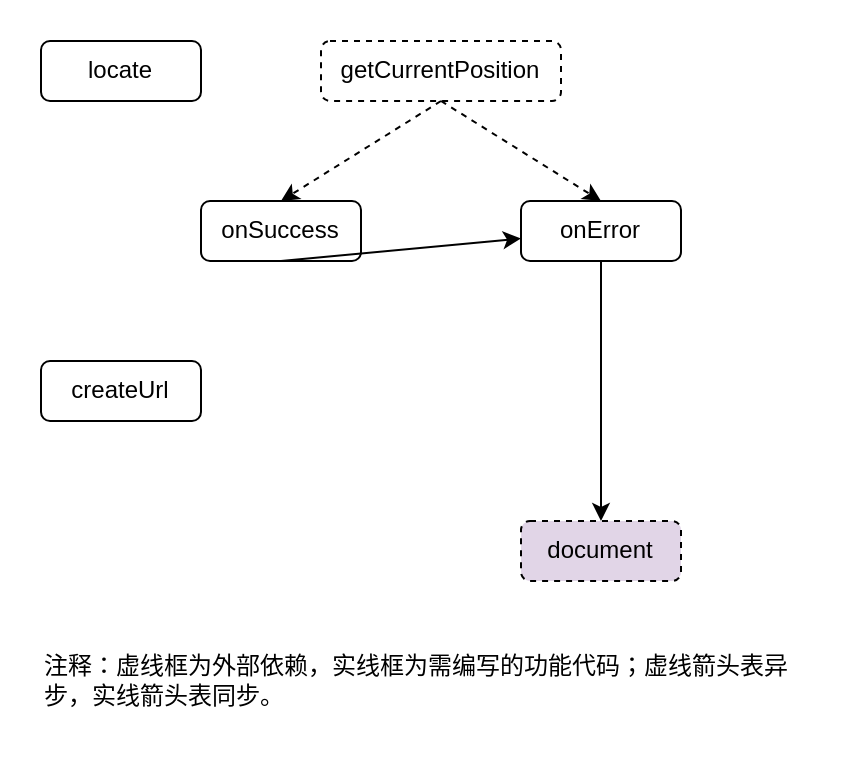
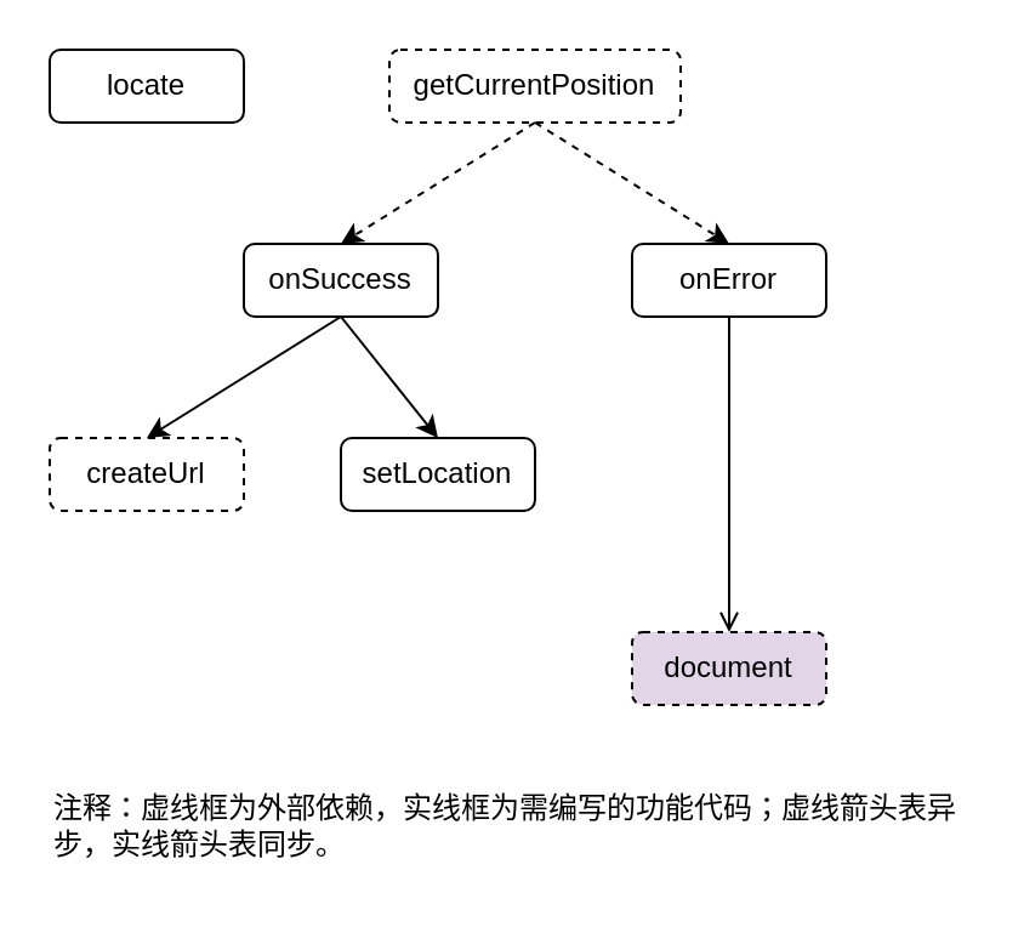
  <mxCell id="0" />
  <mxCell id="1" parent="0" />
  <mxCell id="2" value="locate" style="rounded=1;whiteSpace=wrap;html=1;" vertex="1" parent="1"><mxGeometry x="20" y="20" width="80" height="30" as="geometry" /></mxCell>
  <mxCell id="3" value="getCurrentPosition" style="rounded=1;whiteSpace=wrap;html=1;dashed=1;" vertex="1" parent="1"><mxGeometry x="160" y="20" width="120" height="30" as="geometry" /></mxCell>
  <mxCell id="4" value="onSuccess" style="rounded=1;whiteSpace=wrap;html=1;" vertex="1" parent="1"><mxGeometry x="100" y="100" width="80" height="30" as="geometry" /></mxCell>
  <mxCell id="5" value="onError" style="rounded=1;whiteSpace=wrap;html=1;" vertex="1" parent="1"><mxGeometry x="260" y="100" width="80" height="30" as="geometry" /></mxCell>
- <mxCell id="6" value="createUrl" style="rounded=1;whiteSpace=wrap;html=1;" vertex="1" parent="1"><mxGeometry x="20" y="180" width="80" height="30" as="geometry" /></mxCell>
+ <mxCell id="6" value="createUrl" style="rounded=1;whiteSpace=wrap;html=1;dashed=1;" vertex="1" parent="1"><mxGeometry x="20" y="180" width="80" height="30" as="geometry" /></mxCell>
+ <mxCell id="7" value="setLocation" style="rounded=1;whiteSpace=wrap;html=1;" vertex="1" parent="1"><mxGeometry x="140" y="180" width="80" height="30" as="geometry" /></mxCell>
  <mxCell id="8" value="document" style="rounded=1;whiteSpace=wrap;html=1;dashed=1;fillColor=#e1d5e7;" vertex="1" parent="1"><mxGeometry x="260" y="260" width="80" height="30" as="geometry" /></mxCell>
  <mxCell id="9" value="" style="endArrow=classic;html=1;exitX=0.5;exitY=1;exitDx=0;exitDy=0;entryX=0.5;entryY=0;entryDx=0;entryDy=0;dashed=1;" edge="1" parent="1" source="3" target="4"><mxGeometry width="50" height="50" relative="1" as="geometry"><mxPoint x="220" y="60" as="sourcePoint" /><mxPoint x="280" y="60" as="targetPoint" /></mxGeometry></mxCell>
  <mxCell id="10" value="" style="endArrow=classic;html=1;entryX=0.5;entryY=0;entryDx=0;entryDy=0;exitX=0.5;exitY=1;exitDx=0;exitDy=0;dashed=1;" edge="1" parent="1" source="3" target="5"><mxGeometry width="50" height="50" relative="1" as="geometry"><mxPoint x="220" y="50" as="sourcePoint" /><mxPoint x="180" y="55" as="targetPoint" /></mxGeometry></mxCell>
- <mxCell id="11" value="" style="endArrow=classic;html=1;exitX=0.5;exitY=1;exitDx=0;exitDy=0;" edge="1" parent="1" source="4" target="5"><mxGeometry width="50" height="50" relative="1" as="geometry"><mxPoint x="130" y="65" as="sourcePoint" /><mxPoint x="190" y="65" as="targetPoint" /></mxGeometry></mxCell>
- <mxCell id="13" value="" style="endArrow=classic;html=1;exitX=0.5;exitY=1;exitDx=0;exitDy=0;entryX=0.5;entryY=0;entryDx=0;entryDy=0;" edge="1" parent="1" source="5" target="8"><mxGeometry width="50" height="50" relative="1" as="geometry"><mxPoint x="150" y="85" as="sourcePoint" /><mxPoint x="210" y="85" as="targetPoint" /></mxGeometry></mxCell>
+ <mxCell id="11" value="" style="endArrow=classic;html=1;exitX=0.5;exitY=1;exitDx=0;exitDy=0;entryX=0.5;entryY=0;entryDx=0;entryDy=0;" edge="1" parent="1" source="4" target="6"><mxGeometry width="50" height="50" relative="1" as="geometry"><mxPoint x="130" y="65" as="sourcePoint" /><mxPoint x="190" y="65" as="targetPoint" /></mxGeometry></mxCell>
+ <mxCell id="12" value="" style="endArrow=classic;html=1;exitX=0.5;exitY=1;exitDx=0;exitDy=0;entryX=0.5;entryY=0;entryDx=0;entryDy=0;" edge="1" parent="1" source="4" target="7"><mxGeometry width="50" height="50" relative="1" as="geometry"><mxPoint x="140" y="75" as="sourcePoint" /><mxPoint x="200" y="75" as="targetPoint" /></mxGeometry></mxCell>
+ <mxCell id="13" value="" style="endArrow=open;html=1;exitX=0.5;exitY=1;exitDx=0;exitDy=0;entryX=0.5;entryY=0;entryDx=0;entryDy=0;" edge="1" parent="1" source="5" target="8"><mxGeometry width="50" height="50" relative="1" as="geometry"><mxPoint x="150" y="85" as="sourcePoint" /><mxPoint x="210" y="85" as="targetPoint" /></mxGeometry></mxCell>
  <mxCell id="14" value="注释：虚线框为外部依赖，实线框为需编写的功能代码；虚线箭头表异步，实线箭头表同步。" style="text;html=1;strokeColor=none;fillColor=none;align=left;verticalAlign=middle;whiteSpace=wrap;rounded=0;dashed=1;" vertex="1" parent="1"><mxGeometry x="20" y="320" width="380" height="40" as="geometry" /></mxCell>
